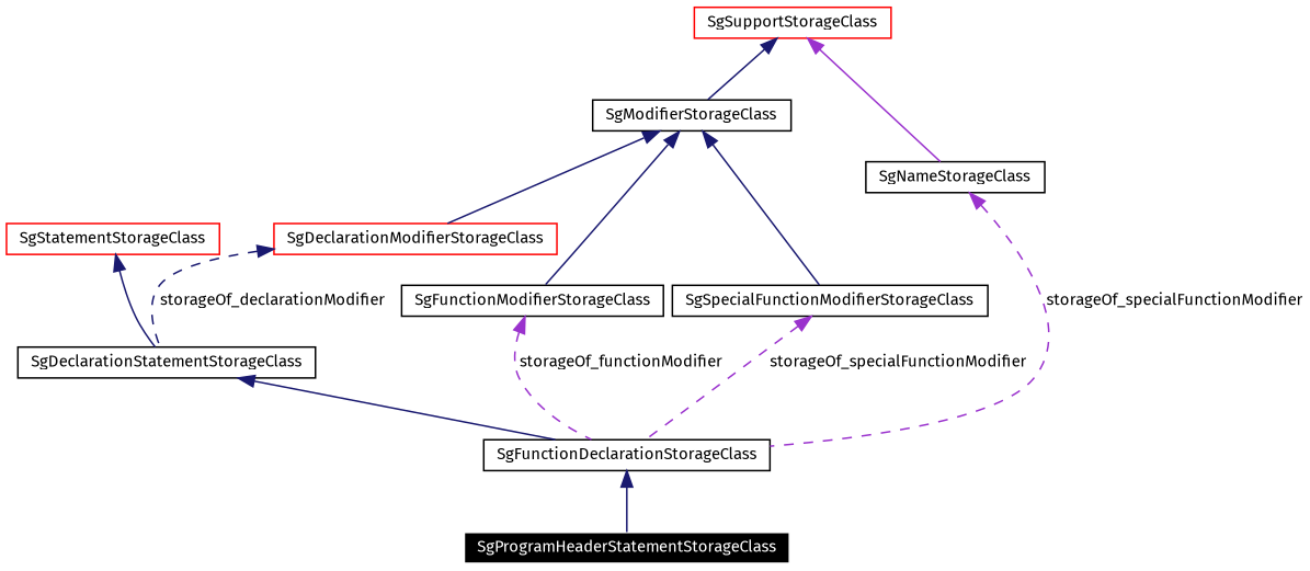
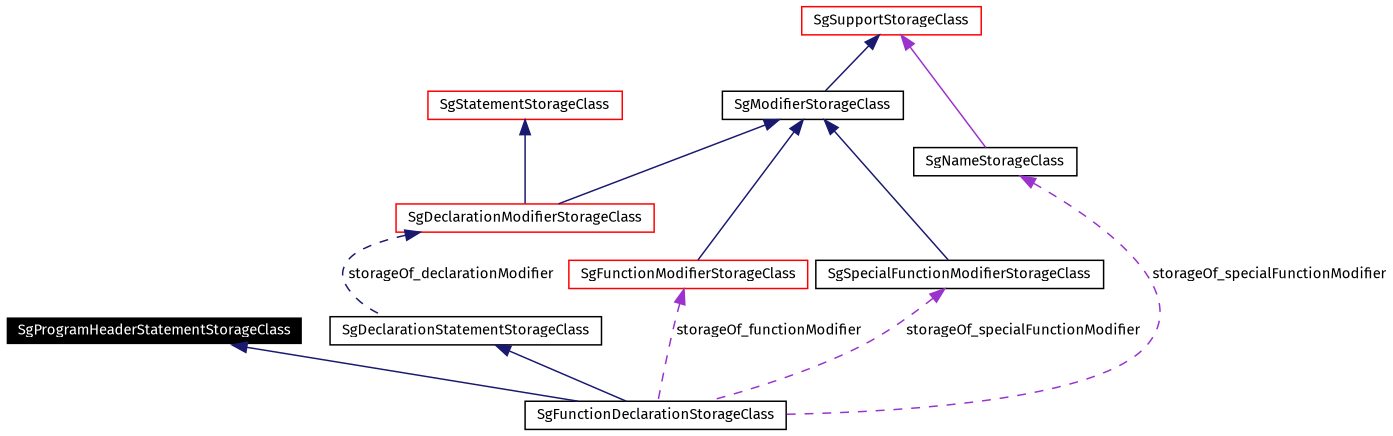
  digraph {
    fontname="Fira Sans"
    node [color=black fontname="Fira Sans" fontsize=10 shape=record]
    edge [color=midnightblue dir=back fontname="Fira Sans" fontsize=10 labelfontname=Helvetica labelfontsize=10 style=solid]
    n1 [color=white fillcolor=black fontcolor=white height=0.2 label=SgProgramHeaderStatementStorageClass style=filled width=0.4]
    n2 [height=0.2 label=SgFunctionDeclarationStorageClass width=0.4]
    n3 [height=0.2 label=SgDeclarationStatementStorageClass width=0.4]
    n4 [color=red height=0.2 label=SgStatementStorageClass width=0.4]
    n5 [color=red height=0.2 label=SgDeclarationModifierStorageClass width=0.4]
    n6 [height=0.2 label=SgModifierStorageClass width=0.4]
-   n7 [height=0.2 label=SgFunctionModifierStorageClass width=0.4]
+   n7 [color=red height=0.2 label=SgFunctionModifierStorageClass width=0.4]
    n8 [height=0.2 label=SgSpecialFunctionModifierStorageClass width=0.4]
    n9 [color=red height=0.2 label=SgSupportStorageClass width=0.4]
    n10 [height=0.2 label=SgNameStorageClass width=0.4]
-   n2 -> n1
+   n1 -> n2
    n3 -> n2
-   n4 -> n3
+   n4 -> n5
    n5 -> n3 [label=storageOf_declarationModifier style=dashed]
    n6 -> n5
    n6 -> n7
    n6 -> n8
    n7 -> n2 [color=darkorchid3 label=storageOf_functionModifier style=dashed]
    n8 -> n2 [color=darkorchid3 label=storageOf_specialFunctionModifier style=dashed]
    n9 -> n6
    n9 -> n10 [color=darkorchid3]
    n10 -> n2 [color=darkorchid3 label=storageOf_specialFunctionModifier style=dashed]
  }
